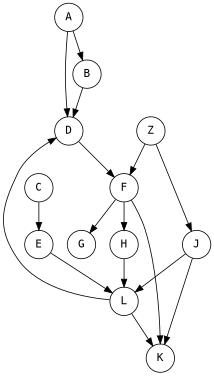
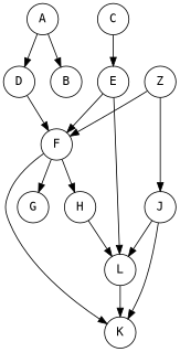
  digraph {
    fontname="DejaVu Sans Mono"
    node [fontname="DejaVu Sans Mono" shape=circle]
    edge [fontname="DejaVu Sans Mono"]
    A
    B
    D
    F
    G
    H
    K
    C
    E
    L
    J
    Z
    A -> B
    A -> D
-   B -> D
    D -> F
    F -> G
    F -> H
    F -> K
    H -> L
    C -> E
+   E -> F
    E -> L
-   L -> D
    L -> K
    J -> K
    J -> L
    Z -> F
    Z -> J
  }
